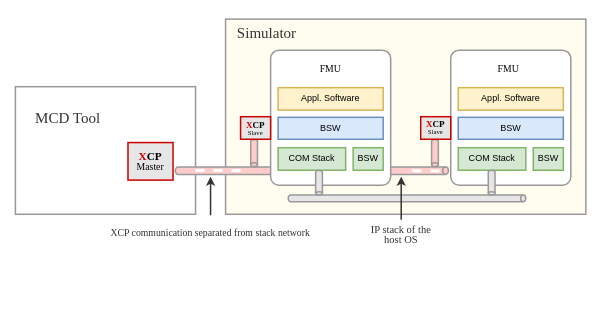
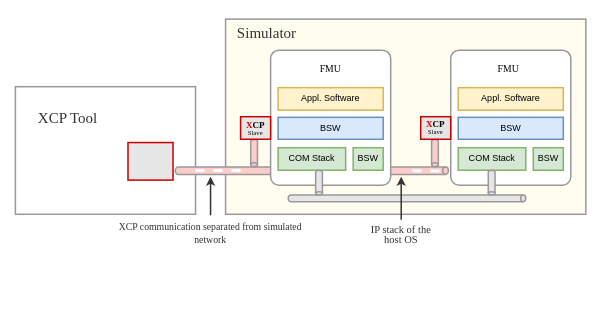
  <mxCell id="0" />
  <mxCell id="1" parent="0" />
  <mxCell id="2" value="" style="rounded=0;whiteSpace=wrap;html=1;strokeWidth=2;strokeColor=#999999;fillColor=#FFFCF0;" parent="1" vertex="1"><mxGeometry x="300" width="480" height="260" as="geometry" y="25" /></mxCell>
  <mxCell id="3" value="" style="shape=cylinder3;whiteSpace=wrap;html=1;boundedLbl=1;backgroundOutline=1;size=2.5;strokeColor=#999999;strokeWidth=2;fillColor=#FFCCCC;rotation=90;flipH=0;flipV=0;direction=south;" vertex="1" parent="1"><mxGeometry x="561" y="199" width="36" height="9" as="geometry" /></mxCell>
  <mxCell id="4" value="" style="rounded=0;whiteSpace=wrap;html=1;strokeColor=#999999;strokeWidth=2;fillColor=none;" parent="1" vertex="1"><mxGeometry x="20" y="115" width="240" height="170" as="geometry" /></mxCell>
  <mxCell id="5" value="" style="shape=cylinder3;whiteSpace=wrap;html=1;boundedLbl=1;backgroundOutline=1;size=3.826;strokeColor=#999999;strokeWidth=2;fillColor=#FFCCCC;rotation=90;" parent="1" vertex="1"><mxGeometry x="410" y="45" width="9.85" height="363.92" as="geometry" /></mxCell>
  <mxCell id="6" value="" style="endArrow=none;dashed=1;html=1;rounded=0;strokeWidth=7;strokeColor=#FFFFFF;jumpSize=6;startSize=6;endSize=6;" parent="1" edge="1"><mxGeometry width="50" height="50" relative="1" as="geometry"><mxPoint x="610" y="92.55" as="sourcePoint" /><mxPoint x="630" y="193.05" as="targetPoint" /></mxGeometry></mxCell>
  <mxCell id="7" value="" style="rounded=1;whiteSpace=wrap;html=1;strokeColor=#999999;strokeWidth=2;fillColor=#FFFFFF;arcSize=7;" parent="1" vertex="1"><mxGeometry x="360" y="66.3" width="160" height="180" as="geometry" /></mxCell>
  <mxCell id="8" value="Appl. Software" style="rounded=0;whiteSpace=wrap;html=1;strokeColor=#d6b656;strokeWidth=2;fillColor=#fff2cc;" parent="1" vertex="1"><mxGeometry x="370" y="116.3" width="140" height="30" as="geometry" /></mxCell>
  <mxCell id="9" value="COM Stack" style="rounded=0;whiteSpace=wrap;html=1;strokeColor=#82b366;strokeWidth=2;fillColor=#d5e8d4;" parent="1" vertex="1"><mxGeometry x="370" y="196.3" width="90" height="30" as="geometry" /></mxCell>
  <mxCell id="10" value="BSW" style="rounded=0;whiteSpace=wrap;html=1;strokeColor=#82b366;strokeWidth=2;fillColor=#d5e8d4;" parent="1" vertex="1"><mxGeometry x="470" y="196.3" width="40" height="30" as="geometry" /></mxCell>
  <mxCell id="11" value="BSW" style="rounded=0;whiteSpace=wrap;html=1;strokeColor=#6c8ebf;strokeWidth=2;fillColor=#dae8fc;" parent="1" vertex="1"><mxGeometry x="370" y="155.8" width="140" height="29.25" as="geometry" /></mxCell>
  <mxCell id="12" value="" style="rounded=1;whiteSpace=wrap;html=1;strokeColor=#999999;strokeWidth=2;fillColor=#FFFFFF;arcSize=7;" parent="1" vertex="1"><mxGeometry x="600" y="66.3" width="160" height="180" as="geometry" /></mxCell>
  <mxCell id="13" value="Appl. Software" style="rounded=0;whiteSpace=wrap;html=1;strokeColor=#d6b656;strokeWidth=2;fillColor=#fff2cc;" parent="1" vertex="1"><mxGeometry x="610" y="116.3" width="140" height="30" as="geometry" /></mxCell>
  <mxCell id="14" value="BSW" style="rounded=0;whiteSpace=wrap;html=1;strokeColor=#6c8ebf;strokeWidth=2;fillColor=#dae8fc;" parent="1" vertex="1"><mxGeometry x="610" y="155.8" width="140" height="29.25" as="geometry" /></mxCell>
  <mxCell id="15" value="COM Stack" style="rounded=0;whiteSpace=wrap;html=1;strokeColor=#82b366;strokeWidth=2;fillColor=#d5e8d4;" parent="1" vertex="1"><mxGeometry x="610" y="196.3" width="90" height="30" as="geometry" /></mxCell>
  <mxCell id="16" value="BSW" style="rounded=0;whiteSpace=wrap;html=1;strokeColor=#82b366;strokeWidth=2;fillColor=#d5e8d4;" parent="1" vertex="1"><mxGeometry x="710" y="196.3" width="40" height="30" as="geometry" /></mxCell>
  <mxCell id="17" value="" style="shape=cylinder3;whiteSpace=wrap;html=1;boundedLbl=1;backgroundOutline=1;size=3.432;strokeColor=#999999;strokeWidth=2;fillColor=#E6E6E6;rotation=90;" parent="1" vertex="1"><mxGeometry x="537.23" y="105.52" width="9" height="316.55" as="geometry" /></mxCell>
  <mxCell id="18" value="" style="shape=cylinder3;whiteSpace=wrap;html=1;boundedLbl=1;backgroundOutline=1;size=2.207;strokeColor=#999999;strokeWidth=2;fillColor=#E6E6E6;rotation=-180;" parent="1" vertex="1"><mxGeometry x="420" y="226.3" width="9" height="33" as="geometry" /></mxCell>
  <mxCell id="19" value="" style="shape=cylinder3;whiteSpace=wrap;html=1;boundedLbl=1;backgroundOutline=1;size=2.207;strokeColor=#999999;strokeWidth=2;fillColor=#E6E6E6;rotation=-180;" parent="1" vertex="1"><mxGeometry x="650" y="226.3" width="9" height="33" as="geometry" /></mxCell>
  <mxCell id="20" value="" style="rounded=0;whiteSpace=wrap;html=1;strokeColor=#CC0000;strokeWidth=2;fillColor=#E6E6E6;fontFamily=Verdana;" parent="1" vertex="1"><mxGeometry x="170" y="189.45" width="60" height="50" as="geometry" /></mxCell>
  <mxCell id="21" value="" style="shape=cylinder3;whiteSpace=wrap;html=1;boundedLbl=1;backgroundOutline=1;size=2.5;strokeColor=#999999;strokeWidth=2;fillColor=#FFCCCC;rotation=90;flipH=0;flipV=0;direction=south;" vertex="1" parent="1"><mxGeometry x="320" y="199" width="36" height="9" as="geometry" /></mxCell>
  <mxCell id="22" value="" style="rounded=0;whiteSpace=wrap;html=1;strokeColor=#CC0000;strokeWidth=2;fillColor=#E6E6E6;fontFamily=Verdana;" parent="1" vertex="1"><mxGeometry x="320" y="155" width="40" height="30" as="geometry" /></mxCell>
  <mxCell id="23" value="&lt;div style=&quot;font-size: 12px; line-height: 100%;&quot;&gt;&lt;font style=&quot;font-size: 12px;&quot;&gt;&lt;b&gt;&lt;font style=&quot;font-size: 12px;&quot; data-font-src=&quot;https://fonts.googleapis.com/css?family=Akaya+Telivigala&quot; face=&quot;Akaya Telivigala&quot;&gt;&lt;font style=&quot;font-size: 12px;&quot; color=&quot;#CC0000&quot;&gt;X&lt;/font&gt;&lt;font style=&quot;font-size: 12px;&quot; color=&quot;#000000&quot;&gt;CP&lt;/font&gt;&lt;/font&gt;&lt;/b&gt;&lt;/font&gt;&lt;/div&gt;&lt;div style=&quot;font-size: 9px; line-height: 100%;&quot;&gt;&lt;font style=&quot;font-size: 9px;&quot; color=&quot;#000000&quot;&gt;Slave&lt;/font&gt;&lt;font style=&quot;font-size: 12px;&quot;&gt;&lt;br&gt;&lt;/font&gt;&lt;/div&gt;" style="text;html=1;strokeColor=none;fillColor=none;align=center;verticalAlign=middle;whiteSpace=wrap;rounded=0;strokeWidth=2;fontFamily=Verdana;fontSize=13;fontColor=#CC0000;movable=1;resizable=1;rotatable=1;deletable=1;editable=1;connectable=1;" parent="1" vertex="1"><mxGeometry x="322.69" y="155.05" width="34.47" height="30" as="geometry" /></mxCell>
  <mxCell id="24" value="" style="rounded=0;whiteSpace=wrap;html=1;strokeColor=#CC0000;strokeWidth=2;fillColor=#E6E6E6;fontFamily=Verdana;" parent="1" vertex="1"><mxGeometry x="560" y="155" width="40" height="30" as="geometry" /></mxCell>
  <mxCell id="25" value="&lt;div style=&quot;font-size: 12px; line-height: 100%;&quot;&gt;&lt;font style=&quot;font-size: 12px;&quot;&gt;&lt;b&gt;&lt;font style=&quot;font-size: 12px;&quot; data-font-src=&quot;https://fonts.googleapis.com/css?family=Akaya+Telivigala&quot; face=&quot;Akaya Telivigala&quot;&gt;&lt;font style=&quot;font-size: 12px;&quot; color=&quot;#CC0000&quot;&gt;X&lt;/font&gt;&lt;font style=&quot;font-size: 12px;&quot; color=&quot;#000000&quot;&gt;CP&lt;/font&gt;&lt;/font&gt;&lt;/b&gt;&lt;/font&gt;&lt;/div&gt;&lt;div style=&quot;font-size: 9px; line-height: 100%;&quot;&gt;&lt;font style=&quot;font-size: 9px;&quot; color=&quot;#000000&quot;&gt;Slave&lt;/font&gt;&lt;font style=&quot;font-size: 12px;&quot;&gt;&lt;br&gt;&lt;/font&gt;&lt;/div&gt;" style="text;html=1;strokeColor=none;fillColor=none;align=center;verticalAlign=middle;whiteSpace=wrap;rounded=0;strokeWidth=2;fontFamily=Verdana;fontSize=13;fontColor=#CC0000;" parent="1" vertex="1"><mxGeometry x="562.76" y="154.15" width="34.47" height="30" as="geometry" /></mxCell>
- <mxCell id="26" value="&lt;div style=&quot;font-size: 15px; line-height: 100%;&quot;&gt;&lt;font style=&quot;font-size: 15px;&quot;&gt;&lt;b&gt;&lt;font style=&quot;font-size: 15px;&quot; data-font-src=&quot;https://fonts.googleapis.com/css?family=Akaya+Telivigala&quot; face=&quot;Akaya Telivigala&quot;&gt;&lt;font style=&quot;font-size: 15px;&quot; color=&quot;#CC0000&quot;&gt;X&lt;/font&gt;&lt;font style=&quot;font-size: 15px;&quot; color=&quot;#000000&quot;&gt;CP&lt;/font&gt;&lt;/font&gt;&lt;/b&gt;&lt;/font&gt;&lt;/div&gt;&lt;div style=&quot;line-height: 100%;&quot;&gt;&lt;font style=&quot;font-size: 13px;&quot; color=&quot;#000000&quot;&gt;Master&lt;/font&gt;&lt;font style=&quot;font-size: 15px;&quot;&gt;&lt;br&gt;&lt;/font&gt;&lt;/div&gt;" style="text;html=1;strokeColor=none;fillColor=none;align=center;verticalAlign=middle;whiteSpace=wrap;rounded=0;strokeWidth=2;fontFamily=Verdana;fontSize=13;fontColor=#CC0000;" parent="1" vertex="1"><mxGeometry x="180" y="196.3" width="40" height="36.3" as="geometry" /></mxCell>
  <mxCell id="27" value="FMU" style="text;html=1;strokeColor=none;fillColor=none;align=center;verticalAlign=middle;whiteSpace=wrap;rounded=0;strokeWidth=2;fontFamily=Verdana;fontSize=13;fontColor=#000000;" parent="1" vertex="1"><mxGeometry x="410" y="76.3" width="60" height="30" as="geometry" /></mxCell>
  <mxCell id="28" value="FMU" style="text;html=1;strokeColor=none;fillColor=none;align=center;verticalAlign=middle;whiteSpace=wrap;rounded=0;strokeWidth=2;fontFamily=Verdana;fontSize=13;fontColor=#000000;" parent="1" vertex="1"><mxGeometry x="647.39" y="76.3" width="60" height="30" as="geometry" /></mxCell>
  <mxCell id="29" value="&lt;font style=&quot;font-size: 20px;&quot; color=&quot;#333333&quot;&gt;Simulator&lt;/font&gt;" style="text;html=1;strokeColor=none;fillColor=none;align=center;verticalAlign=middle;whiteSpace=wrap;rounded=0;strokeWidth=2;fontFamily=Verdana;fontSize=13;fontColor=#000000;" parent="1" vertex="1"><mxGeometry x="300" y="20.3" width="110" height="46" as="geometry" /></mxCell>
- <mxCell id="30" value="&lt;font color=&quot;#333333&quot;&gt;MCD Tool&lt;/font&gt;" style="text;html=1;strokeColor=none;fillColor=none;align=center;verticalAlign=middle;whiteSpace=wrap;rounded=0;strokeWidth=2;fontFamily=Verdana;fontSize=20;fontColor=#000000;" parent="1" vertex="1"><mxGeometry x="40" y="141.3" width="100" height="30" as="geometry" /></mxCell>
+ <mxCell id="30" value="&lt;font color=&quot;#333333&quot;&gt;XCP Tool&lt;/font&gt;" style="text;html=1;strokeColor=none;fillColor=none;align=center;verticalAlign=middle;whiteSpace=wrap;rounded=0;strokeWidth=2;fontFamily=Verdana;fontSize=20;fontColor=#000000;" parent="1" vertex="1"><mxGeometry x="40" y="141.3" width="100" height="30" as="geometry" /></mxCell>
  <mxCell id="31" value="" style="endArrow=none;dashed=1;html=1;rounded=0;strokeColor=#FFFFFF;strokeWidth=4;fontFamily=Verdana;fontSize=20;fontColor=#000000;startSize=6;endSize=6;jumpSize=6;" parent="1" edge="1"><mxGeometry width="50" height="50" relative="1" as="geometry"><mxPoint x="260" y="226.62" as="sourcePoint" /><mxPoint x="330" y="226.62" as="targetPoint" /></mxGeometry></mxCell>
  <mxCell id="32" value="" style="endArrow=classic;html=1;rounded=0;strokeColor=#333333;strokeWidth=2;fontFamily=Verdana;fontSize=20;fontColor=#000000;startSize=6;endSize=6;jumpSize=6;" parent="1" edge="1"><mxGeometry width="50" height="50" relative="1" as="geometry"><mxPoint x="280" y="286.3" as="sourcePoint" /><mxPoint x="280" y="235" as="targetPoint" /></mxGeometry></mxCell>
- <mxCell id="33" value="&lt;p style=&quot;line-height: 70%;&quot;&gt;&lt;font style=&quot;font-size: 13px;&quot; color=&quot;#333333&quot;&gt;XCP communication separated from stack network&lt;/font&gt;&lt;/p&gt;" style="text;html=1;strokeColor=none;fillColor=none;align=center;verticalAlign=middle;whiteSpace=wrap;rounded=0;strokeWidth=2;fontFamily=Verdana;fontSize=20;fontColor=#000000;" parent="1" vertex="1"><mxGeometry x="140" y="285" width="280" height="47.4" as="geometry" /></mxCell>
+ <mxCell id="33" value="&lt;p style=&quot;line-height: 70%;&quot;&gt;&lt;font style=&quot;font-size: 13px;&quot; color=&quot;#333333&quot;&gt;XCP communication separated from simulated network&lt;/font&gt;&lt;/p&gt;" style="text;html=1;strokeColor=none;fillColor=none;align=center;verticalAlign=middle;whiteSpace=wrap;rounded=0;strokeWidth=2;fontFamily=Verdana;fontSize=20;fontColor=#000000;" parent="1" vertex="1"><mxGeometry x="140" y="285" width="280" height="47.4" as="geometry" /></mxCell>
  <mxCell id="34" value="" style="endArrow=classic;html=1;rounded=0;strokeColor=#333333;strokeWidth=2;fontFamily=Verdana;fontSize=20;fontColor=#000000;startSize=6;endSize=6;jumpSize=6;exitX=0.5;exitY=0;exitDx=0;exitDy=0;" parent="1" edge="1" source="35"><mxGeometry width="50" height="50" relative="1" as="geometry"><mxPoint x="534" y="220" as="sourcePoint" /><mxPoint x="534" y="235" as="targetPoint" /></mxGeometry></mxCell>
  <mxCell id="35" value="&lt;p style=&quot;line-height: 100%; font-size: 14px;&quot;&gt;&lt;font style=&quot;font-size: 14px;&quot; color=&quot;#333333&quot;&gt;IP stack of the host OS&lt;/font&gt;&lt;/p&gt;" style="text;html=1;strokeColor=none;fillColor=none;align=center;verticalAlign=middle;whiteSpace=wrap;rounded=0;strokeWidth=2;fontFamily=Verdana;fontSize=20;fontColor=#000000;" parent="1" vertex="1"><mxGeometry x="489" y="292.4" width="90" height="40" as="geometry" /></mxCell>
  <mxCell id="36" value="" style="endArrow=none;dashed=1;html=1;rounded=0;strokeColor=#FFFFFF;strokeWidth=4;fontFamily=Verdana;fontSize=20;fontColor=#000000;startSize=6;endSize=6;jumpSize=6;" edge="1" parent="1" target="5"><mxGeometry width="50" height="50" relative="1" as="geometry"><mxPoint x="549" y="227.15" as="sourcePoint" /><mxPoint x="551.38" y="226.77" as="targetPoint" /></mxGeometry></mxCell>
